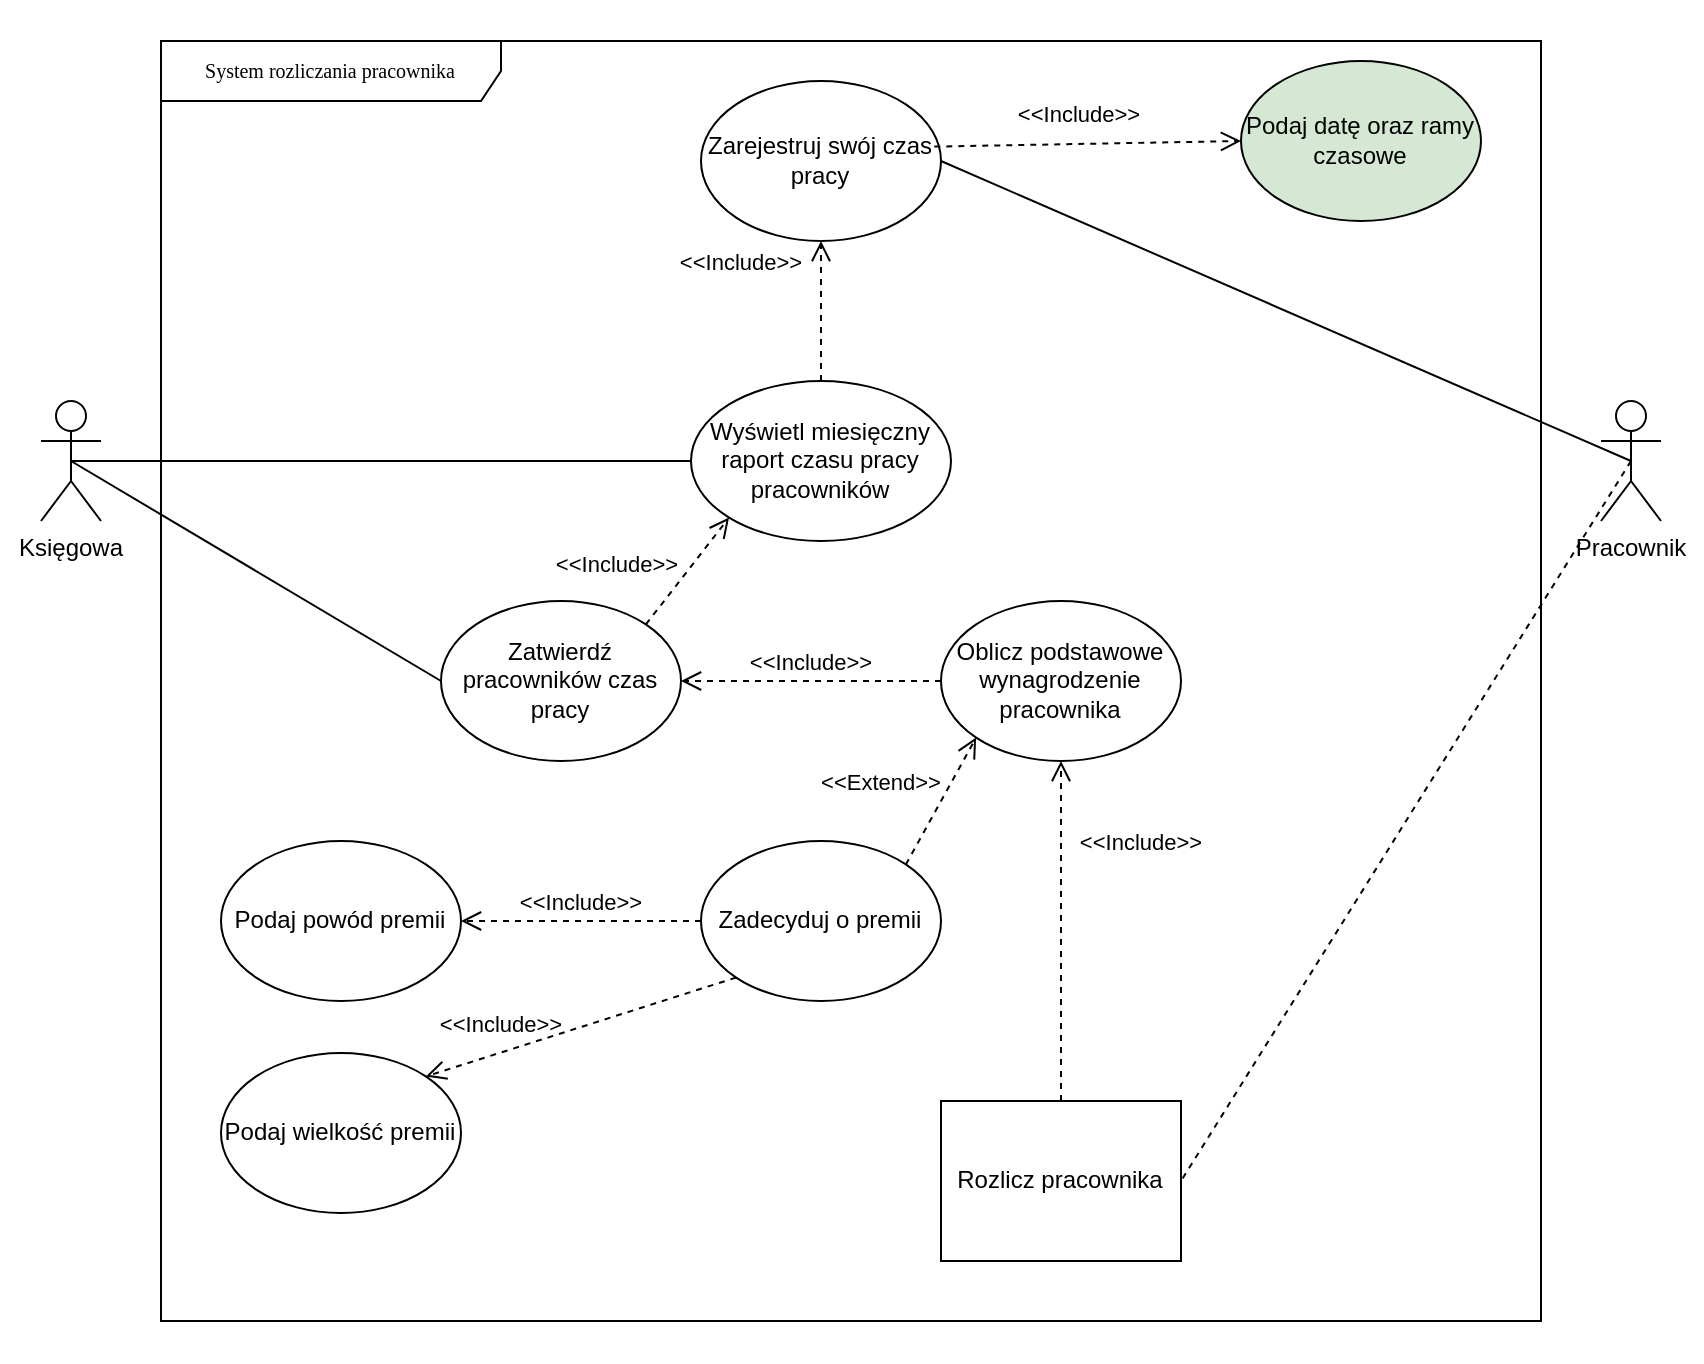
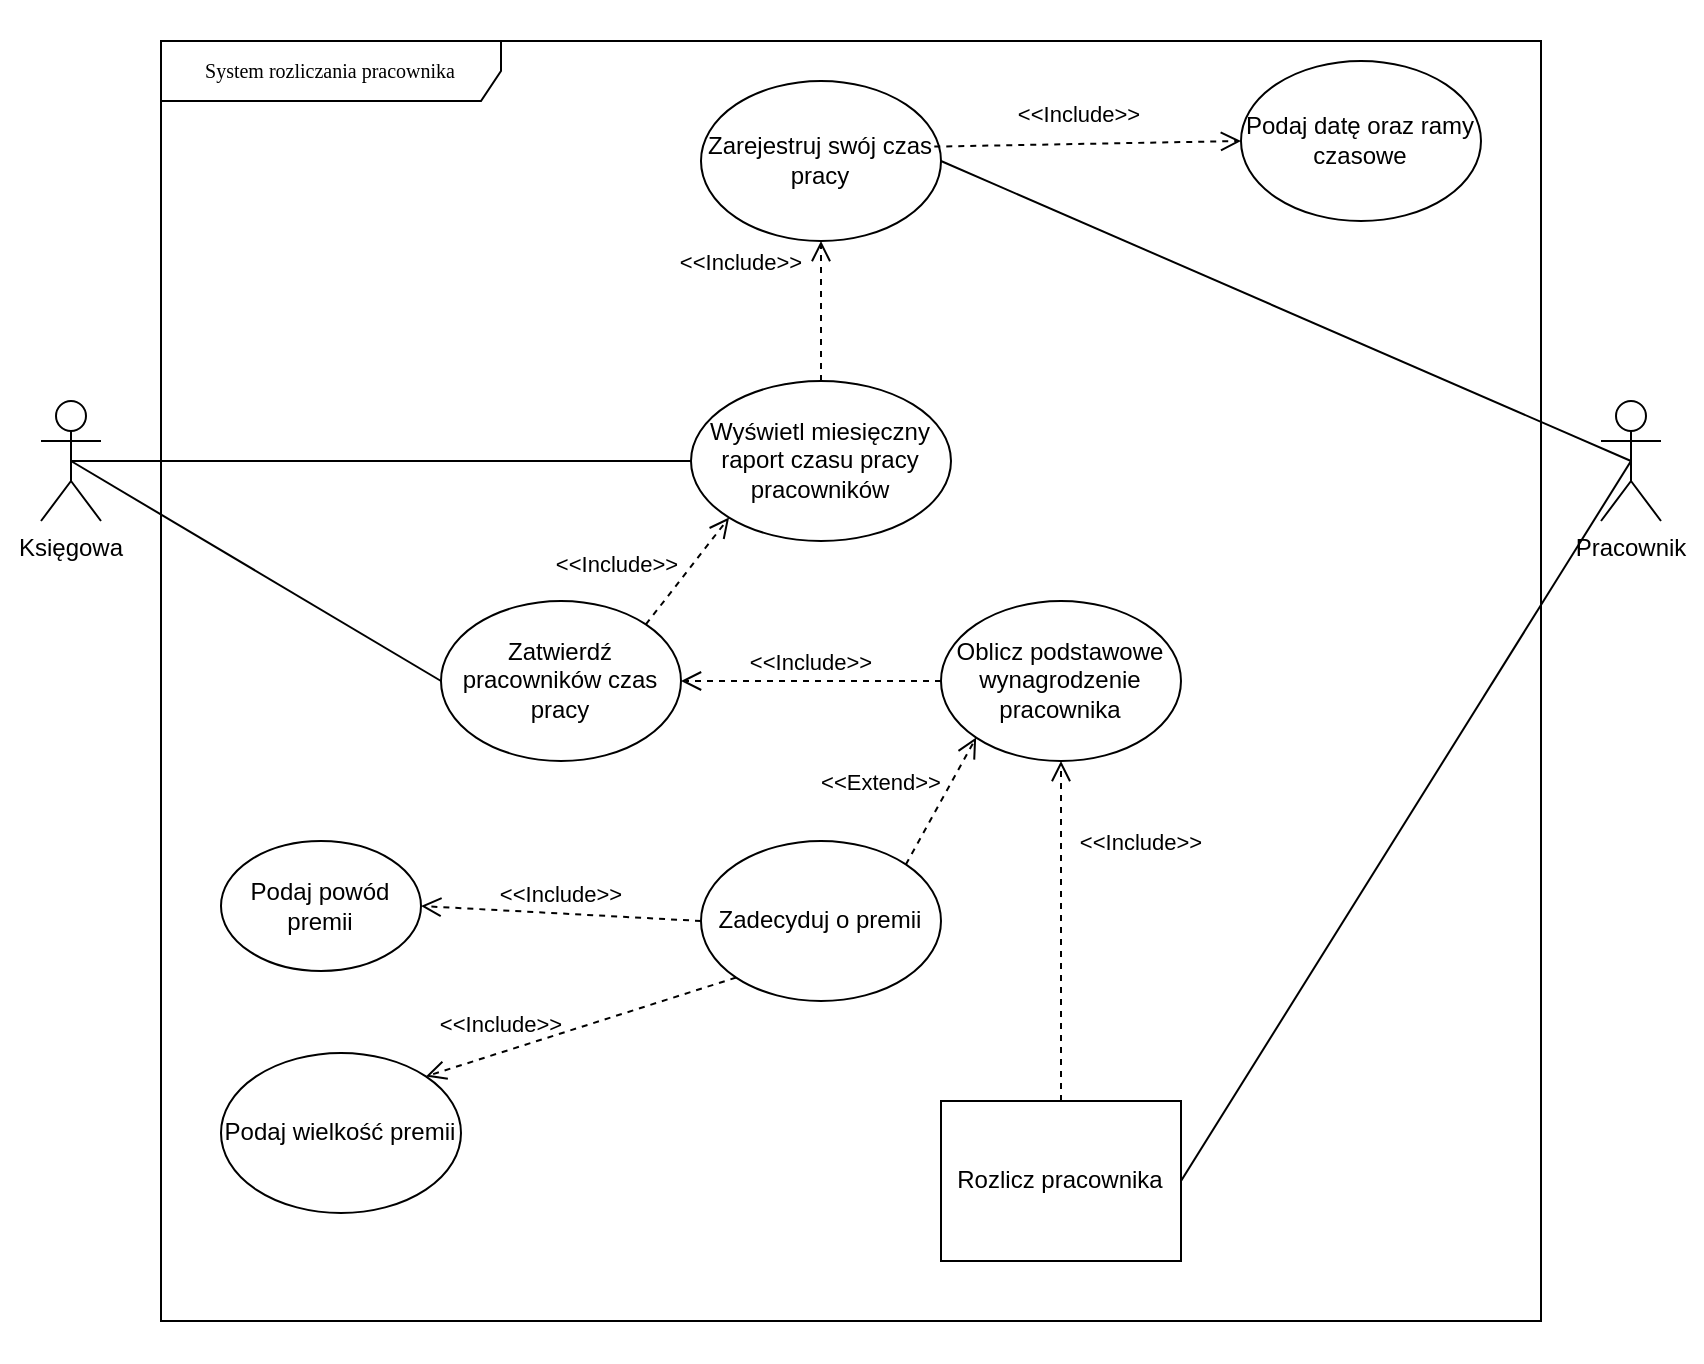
  <mxCell id="0" />
  <mxCell id="1" parent="0" />
  <mxCell id="2" value="System rozliczania pracownika" style="shape=umlFrame;whiteSpace=wrap;html=1;rounded=0;shadow=0;comic=0;labelBackgroundColor=none;strokeWidth=1;fontFamily=Verdana;fontSize=10;align=center;width=170;height=30;" parent="1" vertex="1"><mxGeometry x="80" y="20" width="690" height="640" as="geometry" /></mxCell>
  <mxCell id="3" value="Pracownik" style="shape=umlActor;verticalLabelPosition=bottom;verticalAlign=top;html=1;" parent="1" vertex="1"><mxGeometry x="800" y="200" width="30" height="60" as="geometry" /></mxCell>
  <mxCell id="4" value="Księgowa" style="shape=umlActor;verticalLabelPosition=bottom;verticalAlign=top;html=1;" parent="1" vertex="1"><mxGeometry x="20" y="200" width="30" height="60" as="geometry" /></mxCell>
  <mxCell id="5" value="Wyświetl miesięczny raport czasu pracy pracowników" style="ellipse;whiteSpace=wrap;html=1;" parent="1" vertex="1"><mxGeometry x="345" y="190" width="130" height="80" as="geometry" /></mxCell>
  <mxCell id="6" value="" style="endArrow=none;html=1;rounded=0;entryX=0.5;entryY=0.5;entryDx=0;entryDy=0;entryPerimeter=0;exitX=0;exitY=0.5;exitDx=0;exitDy=0;" parent="1" source="5" target="4" edge="1"><mxGeometry width="50" height="50" relative="1" as="geometry"><mxPoint x="280" y="290" as="sourcePoint" /><mxPoint x="45" y="290" as="targetPoint" /></mxGeometry></mxCell>
  <mxCell id="7" value="" style="endArrow=block;dashed=1;endFill=0;endSize=12;html=1;rounded=0;exitX=0.5;exitY=0;exitDx=0;exitDy=0;" parent="1" edge="1"><mxGeometry width="160" relative="1" as="geometry"><mxPoint x="330" y="240" as="sourcePoint" /><mxPoint x="330" y="240" as="targetPoint" /></mxGeometry></mxCell>
  <mxCell id="8" value="" style="endArrow=none;html=1;rounded=0;entryX=1;entryY=0.5;entryDx=0;entryDy=0;exitX=0.5;exitY=0.5;exitDx=0;exitDy=0;exitPerimeter=0;" parent="1" source="3" target="10" edge="1"><mxGeometry width="50" height="50" relative="1" as="geometry"><mxPoint x="660" y="99.58" as="sourcePoint" /><mxPoint x="320" y="110" as="targetPoint" /></mxGeometry></mxCell>
  <mxCell id="9" value="Oblicz podstawowe wynagrodzenie pracownika" style="ellipse;whiteSpace=wrap;html=1;" parent="1" vertex="1"><mxGeometry x="470" y="300" width="120" height="80" as="geometry" /></mxCell>
  <mxCell id="10" value="Zarejestruj swój czas pracy" style="ellipse;whiteSpace=wrap;html=1;" parent="1" vertex="1"><mxGeometry x="350" y="40" width="120" height="80" as="geometry" /></mxCell>
  <mxCell id="11" value="Rozlicz pracownika" style="whiteSpace=wrap;html=1;rounded=0;" parent="1" vertex="1"><mxGeometry x="470" y="550" width="120" height="80" as="geometry" /></mxCell>
  <mxCell id="12" value="Zadecyduj o premii" style="ellipse;whiteSpace=wrap;html=1;" parent="1" vertex="1"><mxGeometry x="350" y="420" width="120" height="80" as="geometry" /></mxCell>
- <mxCell id="13" value="" style="endArrow=none;html=1;rounded=0;entryX=1;entryY=0.5;entryDx=0;entryDy=0;exitX=0.5;exitY=0.5;exitDx=0;exitDy=0;exitPerimeter=0;dashed=1;" parent="1" source="3" target="11" edge="1"><mxGeometry width="50" height="50" relative="1" as="geometry"><mxPoint x="815" y="290" as="sourcePoint" /><mxPoint x="470" y="290" as="targetPoint" /></mxGeometry></mxCell>
+ <mxCell id="13" value="" style="endArrow=none;html=1;rounded=0;entryX=1;entryY=0.5;entryDx=0;entryDy=0;exitX=0.5;exitY=0.5;exitDx=0;exitDy=0;exitPerimeter=0;" parent="1" source="3" target="11" edge="1"><mxGeometry width="50" height="50" relative="1" as="geometry"><mxPoint x="815" y="290" as="sourcePoint" /><mxPoint x="470" y="290" as="targetPoint" /></mxGeometry></mxCell>
  <mxCell id="14" value="Podaj wielkość premii" style="ellipse;whiteSpace=wrap;html=1;" parent="1" vertex="1"><mxGeometry x="110" y="526" width="120" height="80" as="geometry" /></mxCell>
- <mxCell id="15" value="Podaj powód premii" style="ellipse;whiteSpace=wrap;html=1;" parent="1" vertex="1"><mxGeometry x="110" y="420" width="120" height="80" as="geometry" /></mxCell>
- <mxCell id="16" value="Podaj datę oraz ramy czasowe" style="ellipse;whiteSpace=wrap;html=1;fillColor=#d5e8d4;" parent="1" vertex="1"><mxGeometry x="620" y="30" width="120" height="80" as="geometry" /></mxCell>
+ <mxCell id="15" value="Podaj powód premii" style="ellipse;whiteSpace=wrap;html=1;" parent="1" vertex="1"><mxGeometry x="110" y="420" width="100" height="65" as="geometry" /></mxCell>
+ <mxCell id="16" value="Podaj datę oraz ramy czasowe" style="ellipse;whiteSpace=wrap;html=1;" parent="1" vertex="1"><mxGeometry x="620" y="30" width="120" height="80" as="geometry" /></mxCell>
  <mxCell id="17" value="Zatwierdź pracowników czas pracy" style="ellipse;whiteSpace=wrap;html=1;" parent="1" vertex="1"><mxGeometry x="220" y="300" width="120" height="80" as="geometry" /></mxCell>
  <mxCell id="18" value="" style="endArrow=none;html=1;rounded=0;entryX=0.5;entryY=0.5;entryDx=0;entryDy=0;entryPerimeter=0;exitX=0;exitY=0.5;exitDx=0;exitDy=0;" parent="1" source="17" target="4" edge="1"><mxGeometry width="50" height="50" relative="1" as="geometry"><mxPoint x="360" y="240" as="sourcePoint" /><mxPoint x="45" y="240" as="targetPoint" /></mxGeometry></mxCell>
  <mxCell id="19" value="&amp;lt;&amp;lt;Include&amp;gt;&amp;gt;" style="endArrow=open;startArrow=none;endFill=0;startFill=0;endSize=8;html=1;verticalAlign=bottom;dashed=1;labelBackgroundColor=none;rounded=0;entryX=1;entryY=0.5;entryDx=0;entryDy=0;exitX=0;exitY=0.5;exitDx=0;exitDy=0;" parent="1" source="9" target="17" edge="1"><mxGeometry width="160" relative="1" as="geometry"><mxPoint x="330" y="300" as="sourcePoint" /><mxPoint x="490" y="300" as="targetPoint" /></mxGeometry></mxCell>
  <mxCell id="20" value="&amp;lt;&amp;lt;Extend&amp;gt;&amp;gt;" style="endArrow=open;startArrow=none;endFill=0;startFill=0;endSize=8;html=1;verticalAlign=bottom;dashed=1;labelBackgroundColor=none;rounded=0;entryX=0;entryY=1;entryDx=0;entryDy=0;exitX=1;exitY=0;exitDx=0;exitDy=0;" parent="1" source="12" target="9" edge="1"><mxGeometry x="-0.401" y="26" width="160" relative="1" as="geometry"><mxPoint x="450" y="370" as="sourcePoint" /><mxPoint x="320" y="370" as="targetPoint" /><mxPoint as="offset" /></mxGeometry></mxCell>
  <mxCell id="21" value="&amp;lt;&amp;lt;Include&amp;gt;&amp;gt;" style="endArrow=open;startArrow=none;endFill=0;startFill=0;endSize=8;html=1;verticalAlign=bottom;dashed=1;labelBackgroundColor=none;rounded=0;exitX=0.5;exitY=0;exitDx=0;exitDy=0;entryX=0.5;entryY=1;entryDx=0;entryDy=0;" parent="1" source="5" target="10" edge="1"><mxGeometry x="0.429" y="40" width="160" relative="1" as="geometry"><mxPoint x="380" y="160" as="sourcePoint" /><mxPoint x="290" y="230" as="targetPoint" /><mxPoint as="offset" /></mxGeometry></mxCell>
  <mxCell id="22" value="&amp;lt;&amp;lt;Include&amp;gt;&amp;gt;" style="endArrow=open;startArrow=none;endFill=0;startFill=0;endSize=8;html=1;verticalAlign=bottom;dashed=1;labelBackgroundColor=none;rounded=0;entryX=1;entryY=0.5;entryDx=0;entryDy=0;exitX=0;exitY=0.5;exitDx=0;exitDy=0;" parent="1" source="12" target="15" edge="1"><mxGeometry width="160" relative="1" as="geometry"><mxPoint x="360" y="430" as="sourcePoint" /><mxPoint x="230" y="430" as="targetPoint" /></mxGeometry></mxCell>
  <mxCell id="23" value="&amp;lt;&amp;lt;Include&amp;gt;&amp;gt;" style="endArrow=open;startArrow=none;endFill=0;startFill=0;endSize=8;html=1;verticalAlign=bottom;dashed=1;labelBackgroundColor=none;rounded=0;entryX=1;entryY=0;entryDx=0;entryDy=0;exitX=0;exitY=1;exitDx=0;exitDy=0;" parent="1" source="12" target="14" edge="1"><mxGeometry x="0.494" y="-5" width="160" relative="1" as="geometry"><mxPoint x="340" y="500" as="sourcePoint" /><mxPoint x="220" y="500" as="targetPoint" /><mxPoint as="offset" /></mxGeometry></mxCell>
  <mxCell id="24" value="&amp;lt;&amp;lt;Include&amp;gt;&amp;gt;" style="endArrow=open;startArrow=none;endFill=0;startFill=0;endSize=8;html=1;verticalAlign=bottom;dashed=1;labelBackgroundColor=none;rounded=0;entryX=0.5;entryY=1;entryDx=0;entryDy=0;exitX=0.5;exitY=0;exitDx=0;exitDy=0;" parent="1" source="11" target="9" edge="1"><mxGeometry x="0.412" y="-40" width="160" relative="1" as="geometry"><mxPoint x="406" y="526" as="sourcePoint" /><mxPoint x="250" y="576" as="targetPoint" /><mxPoint as="offset" /></mxGeometry></mxCell>
  <mxCell id="25" value="&amp;lt;&amp;lt;Include&amp;gt;&amp;gt;" style="endArrow=open;startArrow=none;endFill=0;startFill=0;endSize=8;html=1;verticalAlign=bottom;dashed=1;labelBackgroundColor=none;rounded=0;entryX=0;entryY=0.5;entryDx=0;entryDy=0;exitX=0.972;exitY=0.41;exitDx=0;exitDy=0;exitPerimeter=0;" parent="1" source="10" target="16" edge="1"><mxGeometry x="-0.062" y="5" width="160" relative="1" as="geometry"><mxPoint x="630" y="170" as="sourcePoint" /><mxPoint x="510" y="170" as="targetPoint" /><mxPoint as="offset" /></mxGeometry></mxCell>
  <mxCell id="26" value="&amp;lt;&amp;lt;Include&amp;gt;&amp;gt;" style="endArrow=open;startArrow=none;endFill=0;startFill=0;endSize=8;html=1;verticalAlign=bottom;dashed=1;labelBackgroundColor=none;rounded=0;entryX=0;entryY=1;entryDx=0;entryDy=0;exitX=1;exitY=0;exitDx=0;exitDy=0;" parent="1" source="17" target="5" edge="1"><mxGeometry x="-0.755" y="24" width="160" relative="1" as="geometry"><mxPoint x="470" y="310" as="sourcePoint" /><mxPoint x="340" y="310" as="targetPoint" /><mxPoint as="offset" /></mxGeometry></mxCell>
